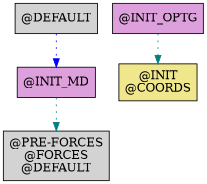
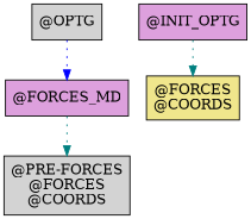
  digraph {
    node [fillcolor=lightgrey margin=0.1 shape=box style=filled]
    edge [color=teal style=dotted]
-   n1 [label="@DEFAULT"]
-   n2 [fillcolor=plum label="@INIT_MD"]
-   n3 [label="@PRE-FORCES\n@FORCES\n@DEFAULT"]
+   n1 [label="@OPTG"]
+   n2 [fillcolor=plum label="@FORCES_MD"]
+   n3 [label="@PRE-FORCES\n@FORCES\n@COORDS"]
    n4 [fillcolor=plum label="@INIT_OPTG"]
-   n5 [fillcolor=khaki label="@INIT\n@COORDS"]
+   n5 [fillcolor=khaki label="@FORCES\n@COORDS"]
    n1 -> n2 [color=blue]
    n2 -> n3
    n4 -> n5
  }
